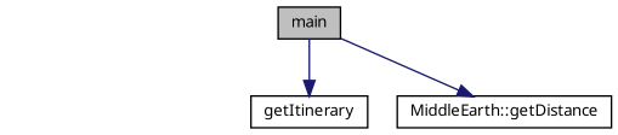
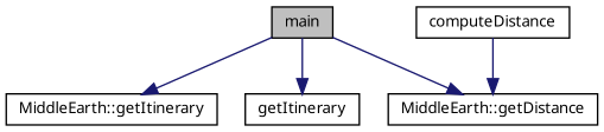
  digraph {
    fontname="Noto Sans"
    rankdir=TB
    node [color=black fillcolor=white fontname="Noto Sans" fontsize=10 shape=record style=filled]
    edge [color=midnightblue fontname="Noto Sans" fontsize=10 labelfontname=Helvetica labelfontsize=10 style=solid]
    n1 [fillcolor=grey75 fontcolor=black height=0.2 label=main width=0.4]
+   n2 [height=0.2 label="MiddleEarth::getItinerary" width=0.4]
    n3 [height=0.2 label=getItinerary width=0.4]
    n4 [height=0.2 label="MiddleEarth::getDistance" width=0.4]
+   n5 [height=0.2 label=computeDistance width=0.4]
+   n1 -> n2
    n1 -> n3
    n1 -> n4
+   n5 -> n4
  }
